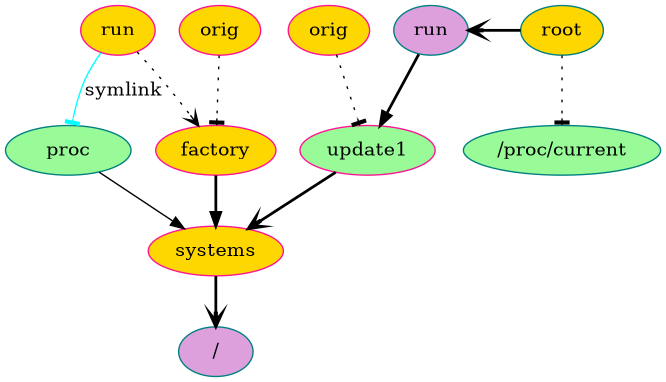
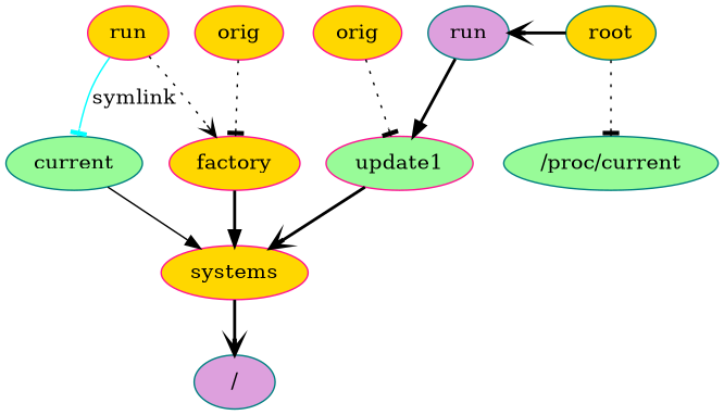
  digraph {
    node [color=deeppink fillcolor=gold style=filled]
    edge [arrowhead=vee style=bold]
    n1 [color=teal fillcolor=plum label="/"]
-   n2 [color=teal fillcolor=palegreen label=proc]
+   n2 [color=teal fillcolor=palegreen label=current]
    systems
    n4 [label=factory]
    n5 [label=run]
    n6 [label=orig]
    n7 [fillcolor=palegreen label=update1]
    n8 [color=teal fillcolor=plum label=run]
    n9 [label=orig]
    n10 [color=teal fillcolor=palegreen label="/proc/current"]
    n11 [color=teal label=root]
    n2 -> systems [arrowhead=normal style=solid]
    systems -> n1
    n4 -> systems [arrowhead=normal]
    n5 -> n2 [arrowhead=tee color=cyan constraint=false label=symlink style=solid]
    n5 -> n4 [style=dotted]
    n6 -> n4 [arrowhead=tee style=dotted]
    n7 -> systems
    n8 -> n7 [arrowhead=normal]
    n9 -> n7 [arrowhead=tee style=dotted]
    n11 -> n8 [constraint=false]
    n11 -> n10 [arrowhead=tee style=dotted]
  }
